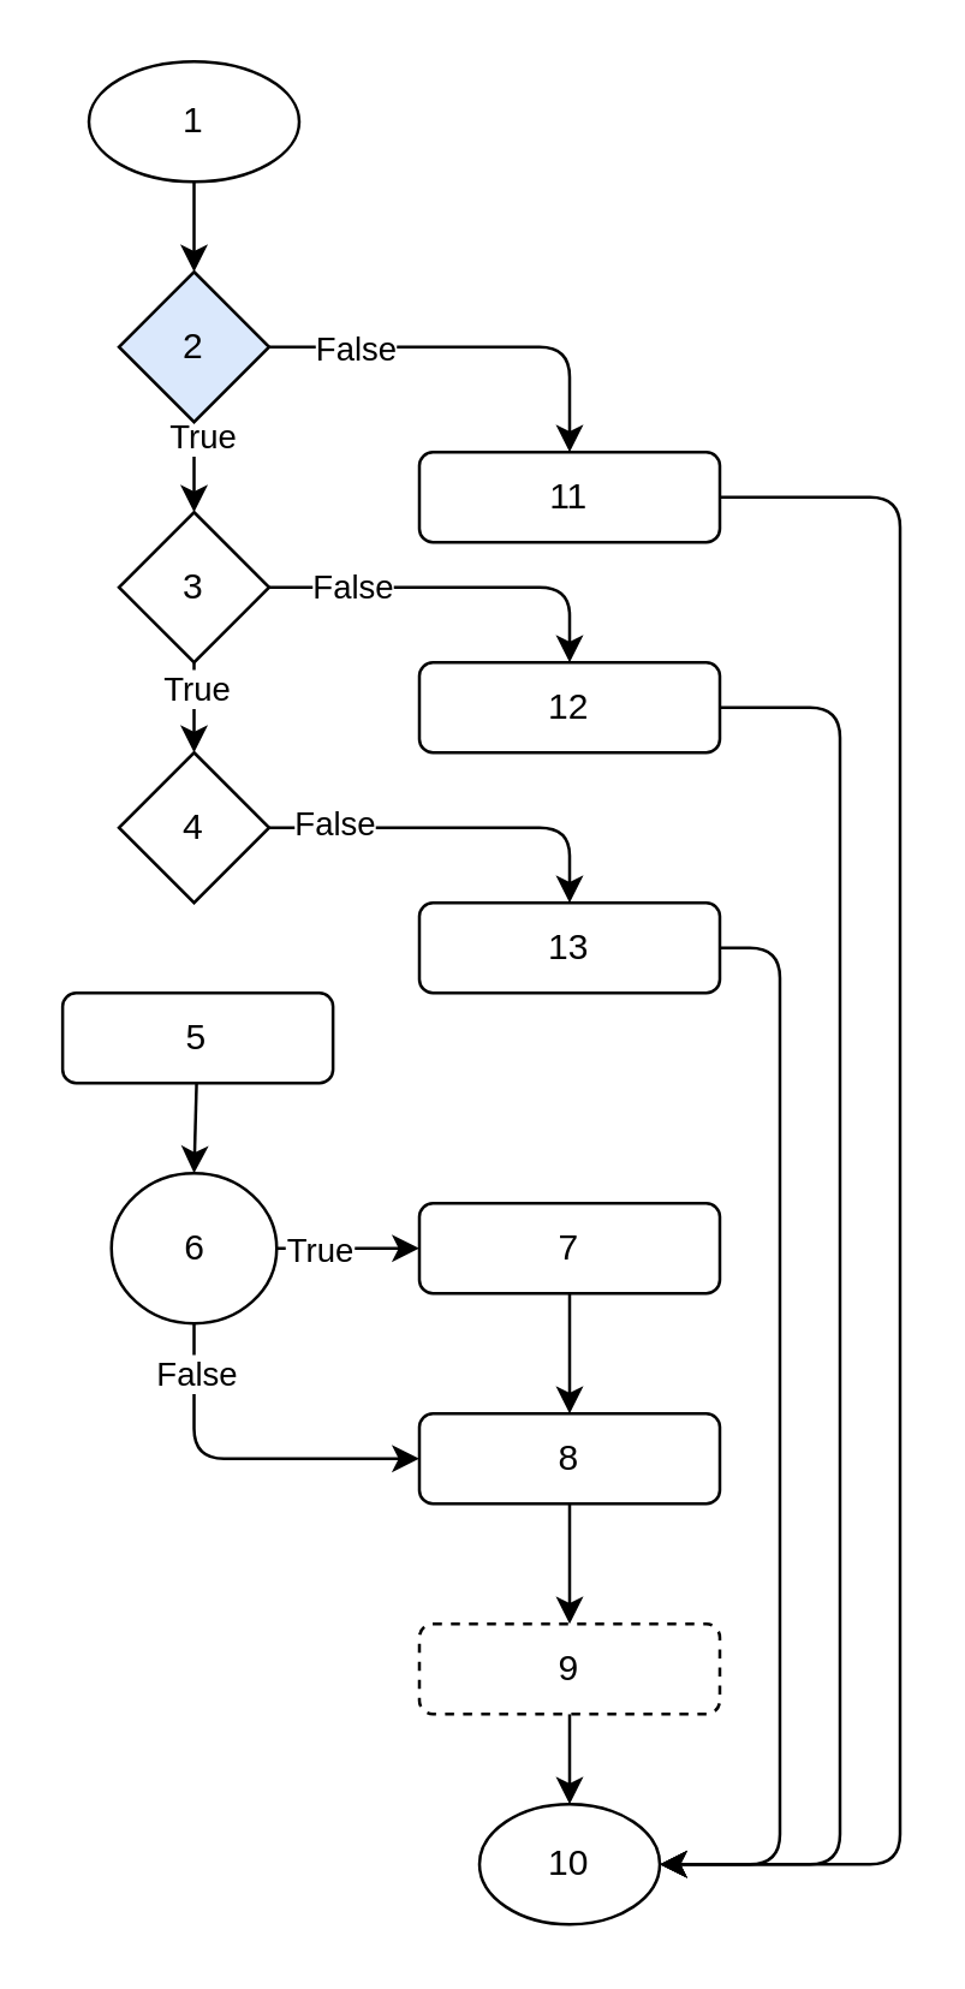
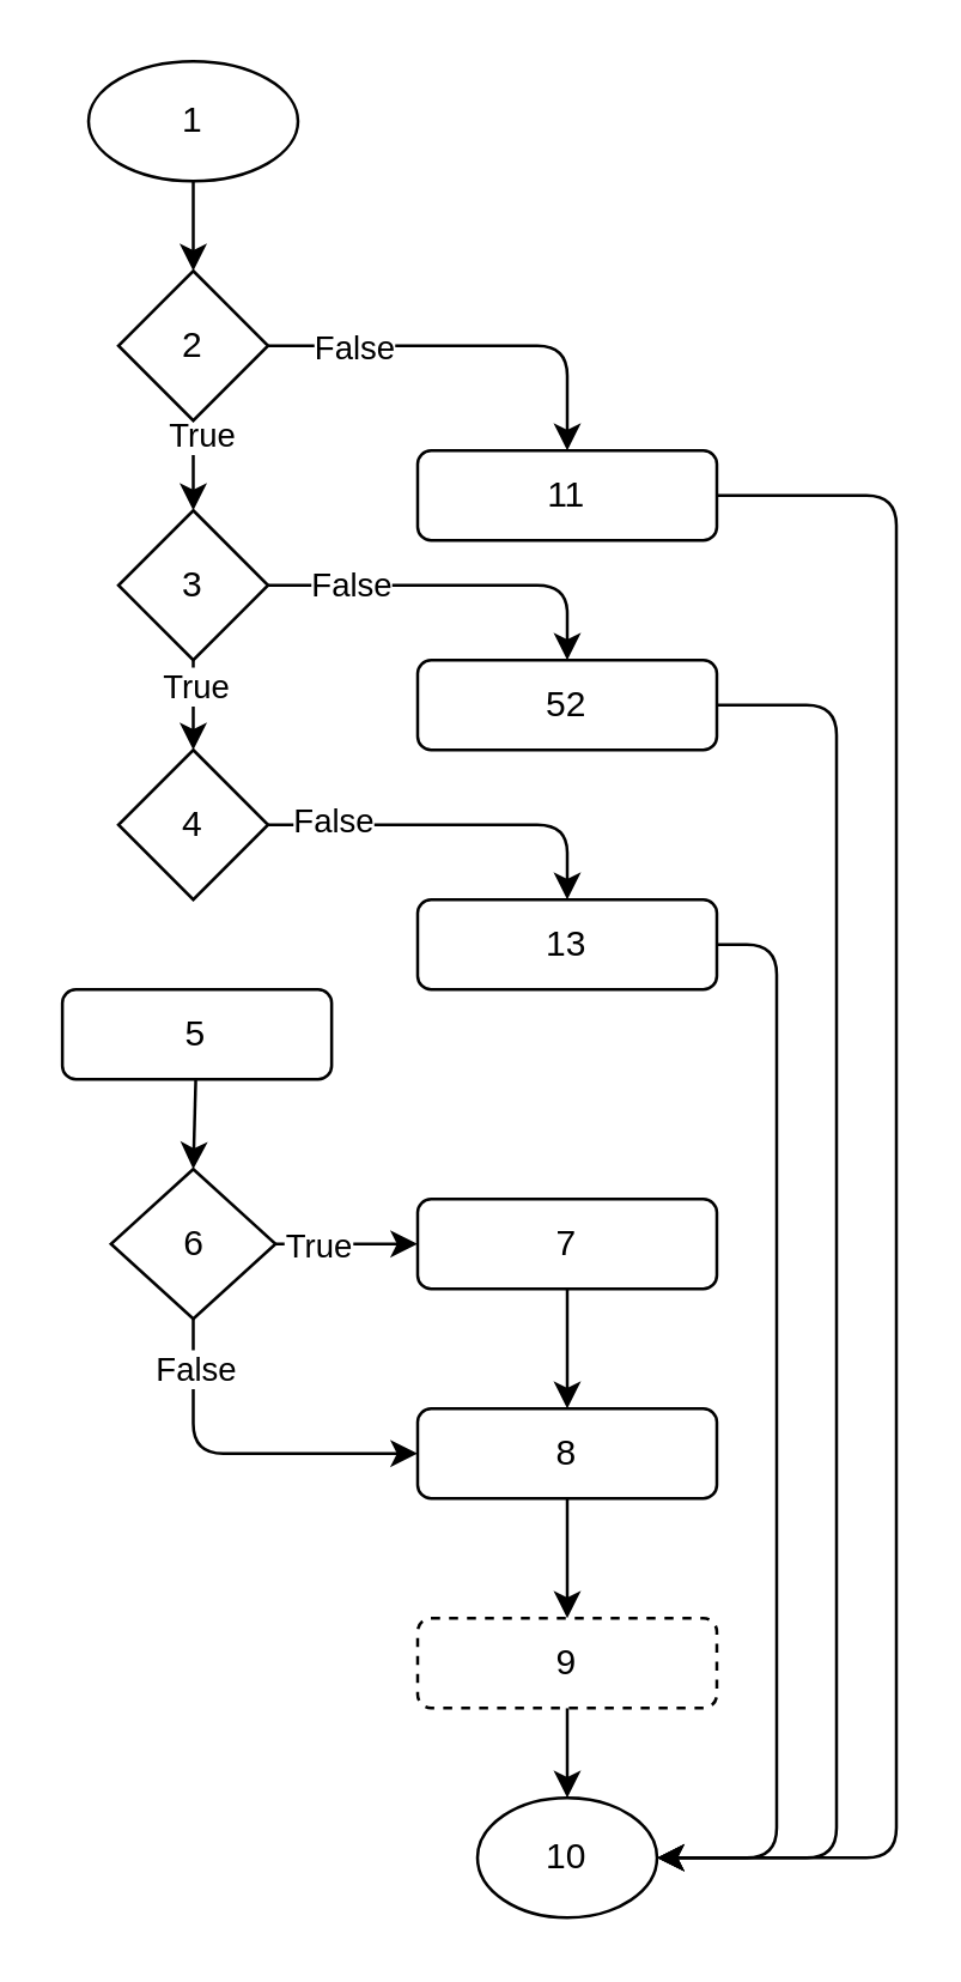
  <mxCell id="0" />
  <mxCell id="1" parent="0" />
  <mxCell id="2" style="edgeStyle=none;html=1;entryX=0.5;entryY=0;entryDx=0;entryDy=0;" parent="1" source="3" target="8" edge="1"><mxGeometry relative="1" as="geometry" /></mxCell>
  <mxCell id="3" value="1" style="ellipse;whiteSpace=wrap;html=1;" parent="1" vertex="1"><mxGeometry x="29" y="20" width="70" height="40" as="geometry" /></mxCell>
  <mxCell id="4" style="edgeStyle=none;html=1;entryX=0.5;entryY=0;entryDx=0;entryDy=0;" parent="1" source="8" target="13" edge="1"><mxGeometry relative="1" as="geometry"><Array as="points" /></mxGeometry></mxCell>
  <mxCell id="5" value="True" style="edgeLabel;html=1;align=center;verticalAlign=middle;resizable=0;points=[];" parent="4" vertex="1" connectable="0"><mxGeometry x="-0.758" y="2" relative="1" as="geometry"><mxPoint as="offset" /></mxGeometry></mxCell>
  <mxCell id="6" style="edgeStyle=none;html=1;entryX=0.5;entryY=0;entryDx=0;entryDy=0;" parent="1" source="8" target="32" edge="1"><mxGeometry relative="1" as="geometry"><Array as="points"><mxPoint x="189" y="115" /></Array></mxGeometry></mxCell>
  <mxCell id="7" value="False" style="edgeLabel;html=1;align=center;verticalAlign=middle;resizable=0;points=[];" parent="6" vertex="1" connectable="0"><mxGeometry x="-0.58" relative="1" as="geometry"><mxPoint as="offset" /></mxGeometry></mxCell>
- <mxCell id="8" value="2" style="rhombus;whiteSpace=wrap;html=1;fillColor=#dae8fc;" parent="1" vertex="1"><mxGeometry x="39" y="90" width="50" height="50" as="geometry" /></mxCell>
+ <mxCell id="8" value="2" style="rhombus;whiteSpace=wrap;html=1;" parent="1" vertex="1"><mxGeometry x="39" y="90" width="50" height="50" as="geometry" /></mxCell>
  <mxCell id="9" style="edgeStyle=none;html=1;entryX=0.5;entryY=0;entryDx=0;entryDy=0;" parent="1" source="13" target="16" edge="1"><mxGeometry relative="1" as="geometry"><Array as="points" /></mxGeometry></mxCell>
  <mxCell id="10" value="True" style="edgeLabel;html=1;align=center;verticalAlign=middle;resizable=0;points=[];" parent="9" vertex="1" connectable="0"><mxGeometry x="-0.839" y="-2" relative="1" as="geometry"><mxPoint x="2" y="6" as="offset" /></mxGeometry></mxCell>
  <mxCell id="11" style="edgeStyle=none;html=1;entryX=0.5;entryY=0;entryDx=0;entryDy=0;" parent="1" source="13" target="34" edge="1"><mxGeometry relative="1" as="geometry"><Array as="points"><mxPoint x="189" y="195" /></Array></mxGeometry></mxCell>
  <mxCell id="12" value="False" style="edgeLabel;html=1;align=center;verticalAlign=middle;resizable=0;points=[];" parent="11" vertex="1" connectable="0"><mxGeometry x="-0.572" y="1" relative="1" as="geometry"><mxPoint as="offset" /></mxGeometry></mxCell>
  <mxCell id="13" value="3" style="rhombus;whiteSpace=wrap;html=1;" parent="1" vertex="1"><mxGeometry x="39" y="170" width="50" height="50" as="geometry" /></mxCell>
  <mxCell id="14" style="edgeStyle=none;html=1;entryX=0.5;entryY=0;entryDx=0;entryDy=0;" parent="1" source="16" target="36" edge="1"><mxGeometry relative="1" as="geometry"><Array as="points"><mxPoint x="189" y="275" /></Array></mxGeometry></mxCell>
  <mxCell id="15" value="False" style="edgeLabel;html=1;align=center;verticalAlign=middle;resizable=0;points=[];" parent="14" vertex="1" connectable="0"><mxGeometry x="-0.658" y="2" relative="1" as="geometry"><mxPoint as="offset" /></mxGeometry></mxCell>
  <mxCell id="16" value="4" style="rhombus;whiteSpace=wrap;html=1;" parent="1" vertex="1"><mxGeometry x="39" y="250" width="50" height="50" as="geometry" /></mxCell>
  <mxCell id="17" style="edgeStyle=none;html=1;entryX=0.5;entryY=0;entryDx=0;entryDy=0;" parent="1" source="18" target="23" edge="1"><mxGeometry relative="1" as="geometry" /></mxCell>
  <mxCell id="18" value="5" style="rounded=1;whiteSpace=wrap;html=1;" parent="1" vertex="1"><mxGeometry x="20.25" y="330" width="90" height="30" as="geometry" /></mxCell>
  <mxCell id="19" style="edgeStyle=none;html=1;entryX=0;entryY=0.5;entryDx=0;entryDy=0;" parent="1" source="23" target="25" edge="1"><mxGeometry relative="1" as="geometry"><Array as="points" /></mxGeometry></mxCell>
  <mxCell id="20" value="True" style="edgeLabel;html=1;align=center;verticalAlign=middle;resizable=0;points=[];" parent="19" vertex="1" connectable="0"><mxGeometry x="-0.812" y="1" relative="1" as="geometry"><mxPoint x="10" y="1" as="offset" /></mxGeometry></mxCell>
  <mxCell id="21" style="edgeStyle=none;html=1;entryX=0;entryY=0.5;entryDx=0;entryDy=0;" parent="1" source="23" target="27" edge="1"><mxGeometry relative="1" as="geometry"><Array as="points"><mxPoint x="64" y="485" /></Array></mxGeometry></mxCell>
  <mxCell id="22" value="False" style="edgeLabel;html=1;align=center;verticalAlign=middle;resizable=0;points=[];" parent="21" vertex="1" connectable="0"><mxGeometry x="-0.736" relative="1" as="geometry"><mxPoint as="offset" /></mxGeometry></mxCell>
- <mxCell id="23" value="6" style="ellipse;whiteSpace=wrap;html=1;" parent="1" vertex="1"><mxGeometry x="36.5" y="390" width="55" height="50" as="geometry" /></mxCell>
+ <mxCell id="23" value="6" style="rhombus;whiteSpace=wrap;html=1;" parent="1" vertex="1"><mxGeometry x="36.5" y="390" width="55" height="50" as="geometry" /></mxCell>
  <mxCell id="24" style="edgeStyle=none;html=1;entryX=0.5;entryY=0;entryDx=0;entryDy=0;" parent="1" source="25" target="27" edge="1"><mxGeometry relative="1" as="geometry" /></mxCell>
  <mxCell id="25" value="7" style="rounded=1;whiteSpace=wrap;html=1;" parent="1" vertex="1"><mxGeometry x="139" y="400" width="100" height="30" as="geometry" /></mxCell>
  <mxCell id="26" style="edgeStyle=none;html=1;entryX=0.5;entryY=0;entryDx=0;entryDy=0;" parent="1" source="27" target="29" edge="1"><mxGeometry relative="1" as="geometry" /></mxCell>
  <mxCell id="27" value="8" style="rounded=1;whiteSpace=wrap;html=1;" parent="1" vertex="1"><mxGeometry x="139" y="470" width="100" height="30" as="geometry" /></mxCell>
  <mxCell id="28" style="edgeStyle=none;html=1;entryX=0.5;entryY=0;entryDx=0;entryDy=0;" parent="1" source="29" target="30" edge="1"><mxGeometry relative="1" as="geometry" /></mxCell>
  <mxCell id="29" value="9" style="rounded=1;whiteSpace=wrap;html=1;dashed=1;" parent="1" vertex="1"><mxGeometry x="139" y="540" width="100" height="30" as="geometry" /></mxCell>
  <mxCell id="30" value="10" style="ellipse;whiteSpace=wrap;html=1;" parent="1" vertex="1"><mxGeometry x="159" y="600" width="60" height="40" as="geometry" /></mxCell>
  <mxCell id="31" style="edgeStyle=none;html=1;exitX=1;exitY=0.5;exitDx=0;exitDy=0;entryX=1;entryY=0.5;entryDx=0;entryDy=0;" parent="1" source="32" target="30" edge="1"><mxGeometry relative="1" as="geometry"><mxPoint x="469" y="910" as="targetPoint" /><Array as="points"><mxPoint x="299" y="165" /><mxPoint x="299" y="620" /></Array></mxGeometry></mxCell>
  <mxCell id="32" value="11" style="rounded=1;whiteSpace=wrap;html=1;" parent="1" vertex="1"><mxGeometry x="139" y="150" width="100" height="30" as="geometry" /></mxCell>
  <mxCell id="33" style="edgeStyle=none;html=1;exitX=1;exitY=0.5;exitDx=0;exitDy=0;entryX=1;entryY=0.5;entryDx=0;entryDy=0;" parent="1" source="34" target="30" edge="1"><mxGeometry relative="1" as="geometry"><mxPoint x="469" y="910" as="targetPoint" /><Array as="points"><mxPoint x="279" y="235" /><mxPoint x="279" y="620" /></Array></mxGeometry></mxCell>
- <mxCell id="34" value="12" style="rounded=1;whiteSpace=wrap;html=1;" parent="1" vertex="1"><mxGeometry x="139" y="220" width="100" height="30" as="geometry" /></mxCell>
+ <mxCell id="34" value="52" style="rounded=1;whiteSpace=wrap;html=1;" parent="1" vertex="1"><mxGeometry x="139" y="220" width="100" height="30" as="geometry" /></mxCell>
  <mxCell id="35" style="edgeStyle=none;html=1;entryX=1;entryY=0.5;entryDx=0;entryDy=0;" parent="1" source="36" target="30" edge="1"><mxGeometry relative="1" as="geometry"><mxPoint x="469" y="910" as="targetPoint" /><Array as="points"><mxPoint x="259" y="315" /><mxPoint x="259" y="620" /></Array></mxGeometry></mxCell>
  <mxCell id="36" value="13" style="rounded=1;whiteSpace=wrap;html=1;" parent="1" vertex="1"><mxGeometry x="139" y="300" width="100" height="30" as="geometry" /></mxCell>
